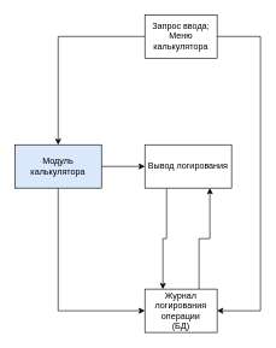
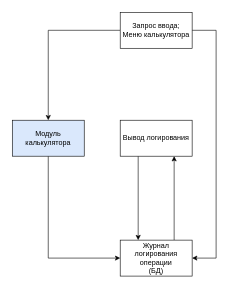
  <mxCell id="0" />
  <mxCell id="1" parent="0" />
  <mxCell id="2" style="edgeStyle=orthogonalEdgeStyle;rounded=0;orthogonalLoop=1;jettySize=auto;html=1;exitX=1;exitY=0.5;exitDx=0;exitDy=0;entryX=1;entryY=0.5;entryDx=0;entryDy=0;" parent="1" source="4" target="6" edge="1"><mxGeometry relative="1" as="geometry"><Array as="points"><mxPoint x="360" y="50" /><mxPoint x="360" y="430" /></Array></mxGeometry></mxCell>
  <mxCell id="3" style="edgeStyle=orthogonalEdgeStyle;rounded=0;orthogonalLoop=1;jettySize=auto;html=1;exitX=0;exitY=0.5;exitDx=0;exitDy=0;entryX=0.5;entryY=0;entryDx=0;entryDy=0;" edge="1" parent="1" source="4" target="11"><mxGeometry relative="1" as="geometry" /></mxCell>
- <mxCell id="4" value="Запрос ввода;&lt;br&gt;Меню калькулятора" style="rounded=0;whiteSpace=wrap;html=1;" parent="1" vertex="1"><mxGeometry x="200" y="20" width="100" height="60" as="geometry" /></mxCell>
+ <mxCell id="4" value="Запрос ввода;&lt;br&gt;Меню калькулятора" style="rounded=0;whiteSpace=wrap;html=1;" parent="1" vertex="1"><mxGeometry x="200" y="20" width="120" height="60" as="geometry" /></mxCell>
  <mxCell id="5" style="edgeStyle=orthogonalEdgeStyle;rounded=0;orthogonalLoop=1;jettySize=auto;html=1;exitX=0.75;exitY=0;exitDx=0;exitDy=0;entryX=0.75;entryY=1;entryDx=0;entryDy=0;" parent="1" source="6" target="8" edge="1"><mxGeometry relative="1" as="geometry" /></mxCell>
- <mxCell id="6" value="Журнал логирования операции&lt;br&gt;(БД)" style="whiteSpace=wrap;html=1;" parent="1" vertex="1"><mxGeometry x="200" y="400" width="100" height="60" as="geometry" /></mxCell>
+ <mxCell id="6" value="Журнал логирования операции&lt;br&gt;(БД)" style="whiteSpace=wrap;html=1;" parent="1" vertex="1"><mxGeometry x="200" y="400" width="120" height="60" as="geometry" /></mxCell>
  <mxCell id="7" style="edgeStyle=orthogonalEdgeStyle;rounded=0;orthogonalLoop=1;jettySize=auto;html=1;exitX=0.25;exitY=1;exitDx=0;exitDy=0;entryX=0.25;entryY=0;entryDx=0;entryDy=0;" parent="1" source="8" target="6" edge="1"><mxGeometry relative="1" as="geometry" /></mxCell>
  <mxCell id="8" value="Вывод логирования" style="whiteSpace=wrap;html=1;" parent="1" vertex="1"><mxGeometry x="200" y="200" width="120" height="60" as="geometry" /></mxCell>
- <mxCell id="9" style="edgeStyle=orthogonalEdgeStyle;rounded=0;orthogonalLoop=1;jettySize=auto;html=1;exitX=1;exitY=0.5;exitDx=0;exitDy=0;entryX=0;entryY=0.5;entryDx=0;entryDy=0;" edge="1" parent="1" source="11" target="8"><mxGeometry relative="1" as="geometry" /></mxCell>
  <mxCell id="10" style="edgeStyle=orthogonalEdgeStyle;rounded=0;orthogonalLoop=1;jettySize=auto;html=1;exitX=0.5;exitY=1;exitDx=0;exitDy=0;entryX=0;entryY=0.5;entryDx=0;entryDy=0;" edge="1" parent="1" source="11" target="6"><mxGeometry relative="1" as="geometry" /></mxCell>
  <mxCell id="11" value="Модуль калькулятора" style="rounded=0;whiteSpace=wrap;html=1;fillColor=#dae8fc;" vertex="1" parent="1"><mxGeometry x="20" y="200" width="120" height="60" as="geometry" /></mxCell>
